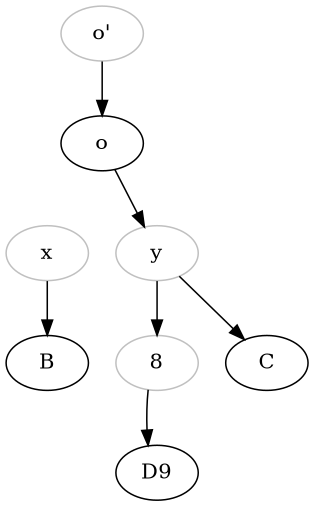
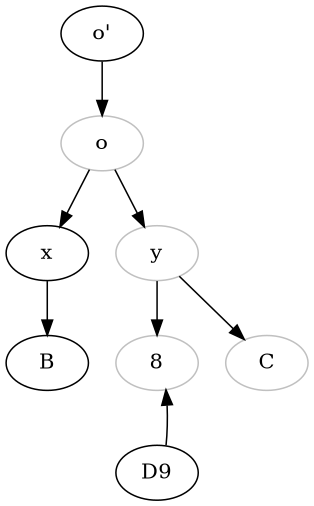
  digraph {
    node [color=grey]
    n1 [label=8]
    n2 [label=D9 color=""]
-   o [color=black]
-   x
+   o
+   x [color=black]
    y
    B [color=""]
-   C [color=""]
-   n8 [label="o'"]
-   n1 -> n2
+   C
+   n8 [color=black label="o'"]
+   n2 -> n1
+   o -> x
    o -> y
    x -> B
    y -> n1
    y -> C
    n8 -> o
  }
